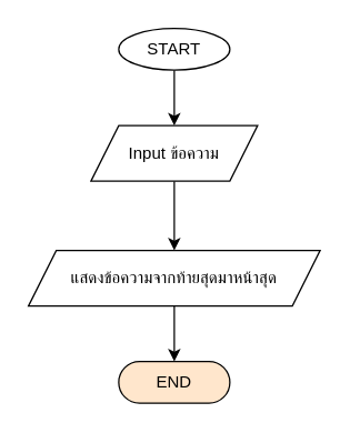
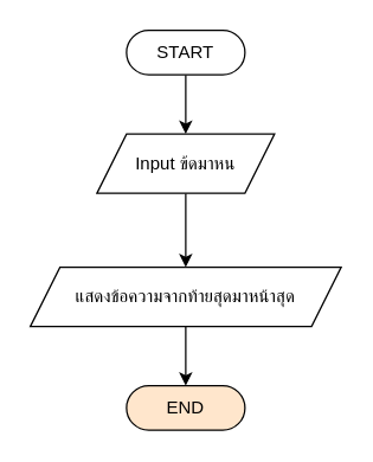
  <mxCell id="0" />
  <mxCell id="1" parent="0" />
  <mxCell id="2" style="edgeStyle=orthogonalEdgeStyle;rounded=0;orthogonalLoop=1;jettySize=auto;html=1;" edge="1" parent="1" source="3" target="6"><mxGeometry relative="1" as="geometry"><mxPoint x="125" y="90" as="targetPoint" /></mxGeometry></mxCell>
- <mxCell id="3" value="START" style="ellipse;whiteSpace=wrap;html=1;arcSize=50;" parent="1" vertex="1"><mxGeometry x="85" y="20" width="80" height="30" as="geometry" /></mxCell>
+ <mxCell id="3" value="START" style="rounded=1;whiteSpace=wrap;html=1;arcSize=50;" parent="1" vertex="1"><mxGeometry x="85" y="20" width="80" height="30" as="geometry" /></mxCell>
  <mxCell id="4" value="END" style="rounded=1;whiteSpace=wrap;html=1;arcSize=50;fillColor=#ffe6cc;" parent="1" vertex="1"><mxGeometry x="85" y="260" width="80" height="30" as="geometry" /></mxCell>
  <mxCell id="5" style="edgeStyle=orthogonalEdgeStyle;rounded=0;orthogonalLoop=1;jettySize=auto;html=1;" edge="1" parent="1" source="6" target="8"><mxGeometry relative="1" as="geometry"><mxPoint x="125" y="230" as="targetPoint" /></mxGeometry></mxCell>
- <mxCell id="6" value="Input ข้อความ" style="shape=parallelogram;perimeter=parallelogramPerimeter;whiteSpace=wrap;html=1;fixedSize=1;" vertex="1" parent="1"><mxGeometry x="65" y="90" width="120" height="40" as="geometry" /></mxCell>
+ <mxCell id="6" value="Input ข้ดมาหน" style="shape=parallelogram;perimeter=parallelogramPerimeter;whiteSpace=wrap;html=1;fixedSize=1;" vertex="1" parent="1"><mxGeometry x="65" y="90" width="120" height="40" as="geometry" /></mxCell>
  <mxCell id="7" value="" style="edgeStyle=orthogonalEdgeStyle;rounded=0;orthogonalLoop=1;jettySize=auto;html=1;" edge="1" parent="1" source="8" target="4"><mxGeometry relative="1" as="geometry" /></mxCell>
  <mxCell id="8" value="แสดงข้อความจากท้ายสุดมาหน้าสุด" style="shape=parallelogram;perimeter=parallelogramPerimeter;whiteSpace=wrap;html=1;fixedSize=1;" vertex="1" parent="1"><mxGeometry x="20" y="180" width="210" height="40" as="geometry" /></mxCell>
